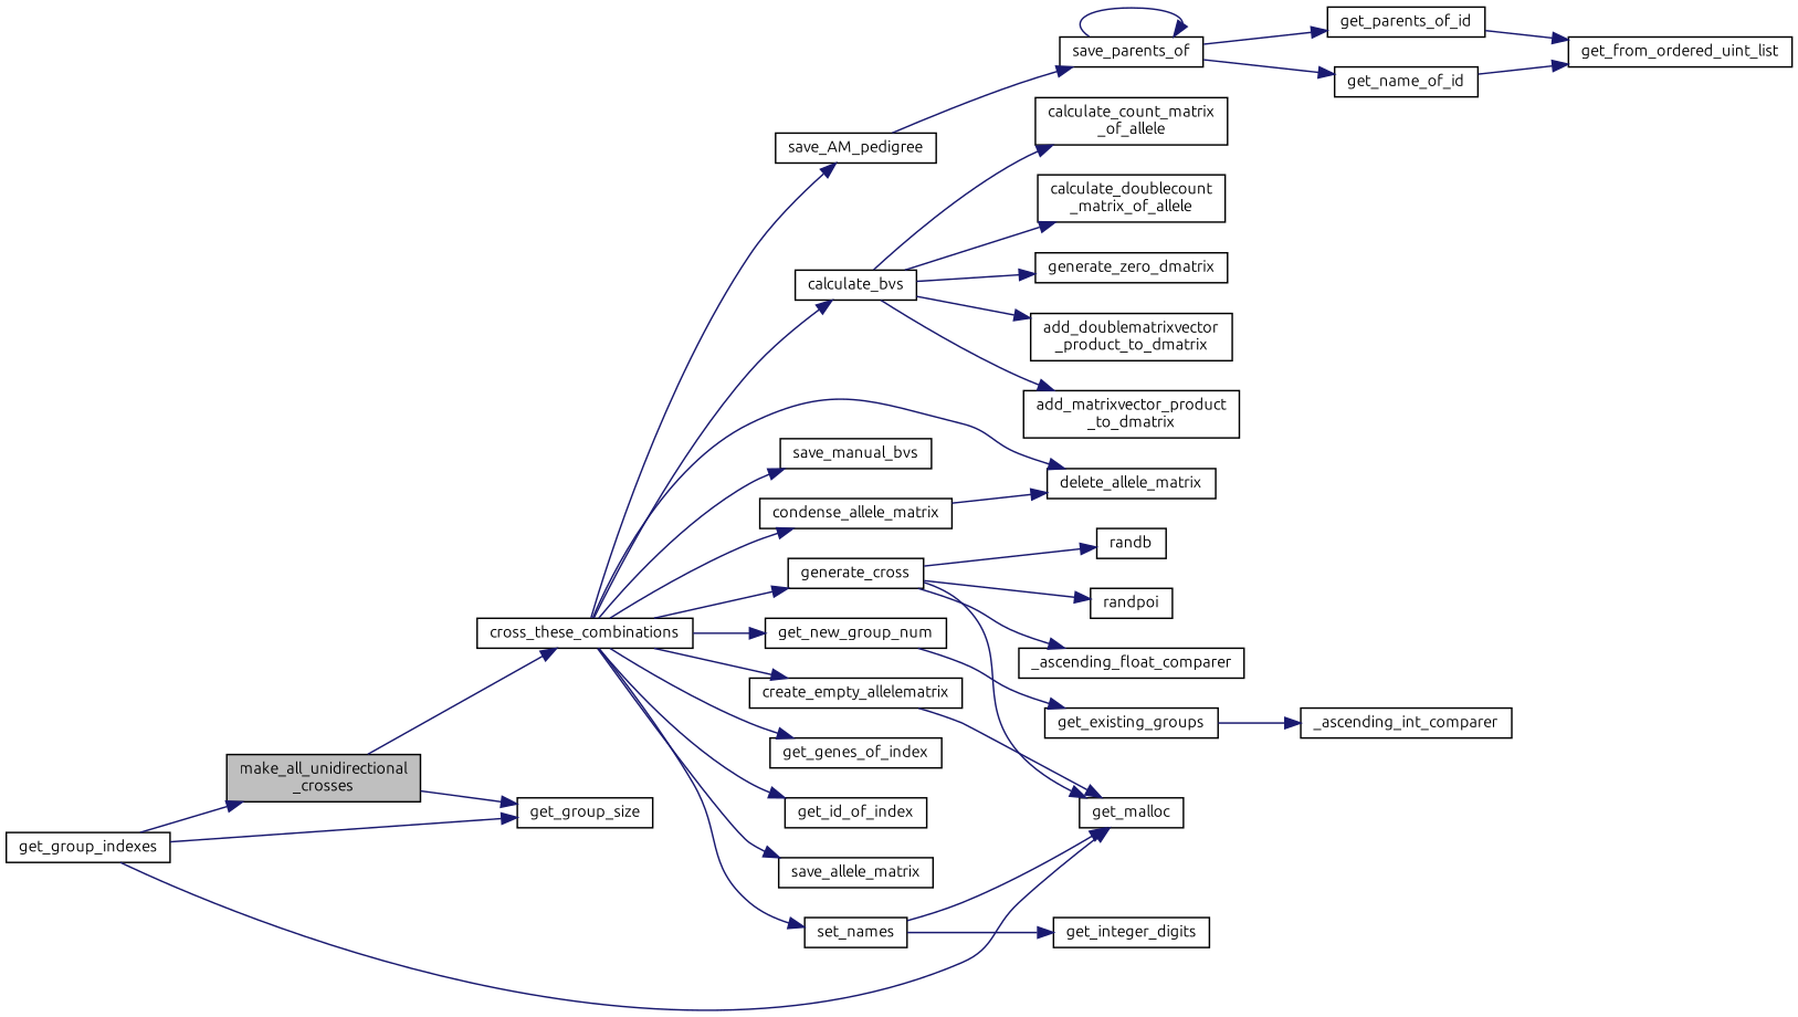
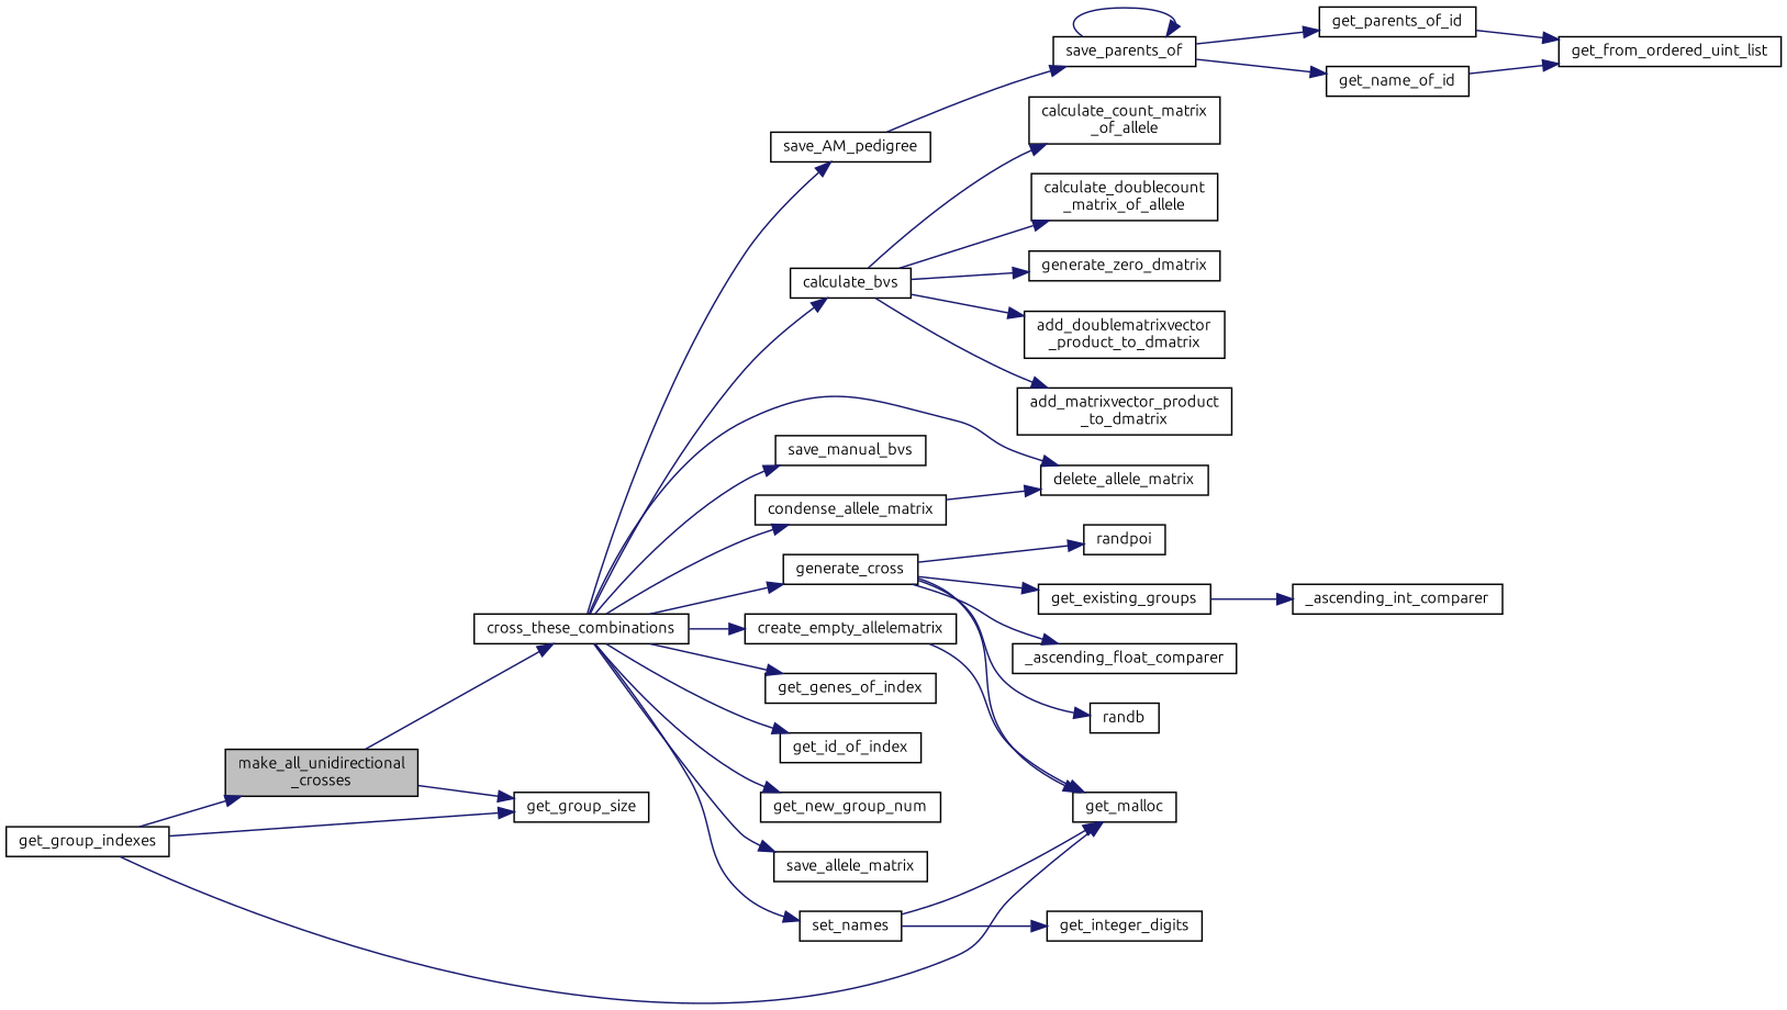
  digraph {
    fontname=Ubuntu
    rankdir=LR
    node [color=black fillcolor=white fontname=Ubuntu fontsize=10 shape=record style=filled]
    edge [color=midnightblue fontname=Ubuntu fontsize=10 labelfontname=Helvetica labelfontsize=10 style=solid]
    n1 [fillcolor=grey75 fontcolor=black height=0.2 label="make_all_unidirectional\l_crosses" width=0.4]
    n2 [height=0.2 label=cross_these_combinations width=0.4]
    n3 [height=0.2 label=get_group_size width=0.4]
    n4 [height=0.2 label=calculate_bvs width=0.4]
    n5 [height=0.2 label=condense_allele_matrix width=0.4]
    n6 [height=0.2 label=delete_allele_matrix width=0.4]
    n7 [height=0.2 label=create_empty_allelematrix width=0.4]
    n8 [height=0.2 label=generate_cross width=0.4]
    n9 [height=0.2 label=get_genes_of_index width=0.4]
    n10 [height=0.2 label=get_id_of_index width=0.4]
    n11 [height=0.2 label=get_new_group_num width=0.4]
    n12 [height=0.2 label=save_allele_matrix width=0.4]
    n13 [height=0.2 label=save_AM_pedigree width=0.4]
    n14 [height=0.2 label=save_manual_bvs width=0.4]
    n15 [height=0.2 label=set_names width=0.4]
    n16 [height=0.2 label=get_group_indexes width=0.4]
    n17 [height=0.2 label=get_malloc width=0.4]
    n18 [height=0.2 label="add_doublematrixvector\l_product_to_dmatrix" width=0.4]
    n19 [height=0.2 label="add_matrixvector_product\l_to_dmatrix" width=0.4]
    n20 [height=0.2 label="calculate_count_matrix\l_of_allele" width=0.4]
    n21 [height=0.2 label="calculate_doublecount\l_matrix_of_allele" width=0.4]
    n22 [height=0.2 label=generate_zero_dmatrix width=0.4]
    n23 [height=0.2 label=_ascending_float_comparer width=0.4]
    n24 [height=0.2 label=randb width=0.4]
    n25 [height=0.2 label=randpoi width=0.4]
    n26 [height=0.2 label=get_existing_groups width=0.4]
    n27 [height=0.2 label=save_parents_of width=0.4]
    n28 [height=0.2 label=get_integer_digits width=0.4]
    n29 [height=0.2 label=_ascending_int_comparer width=0.4]
    n30 [height=0.2 label=get_name_of_id width=0.4]
    n31 [height=0.2 label=get_parents_of_id width=0.4]
    n32 [height=0.2 label=get_from_ordered_uint_list width=0.4]
    n1 -> n2
    n1 -> n3
    n2 -> n4
    n2 -> n5
    n2 -> n6
    n2 -> n7
    n2 -> n8
    n2 -> n9
    n2 -> n10
    n2 -> n11
    n2 -> n12
    n2 -> n13
    n2 -> n14
    n2 -> n15
    n4 -> n18
    n4 -> n19
    n4 -> n20
    n4 -> n21
    n4 -> n22
    n5 -> n6
    n7 -> n17
    n8 -> n17
    n8 -> n23
    n8 -> n24
    n8 -> n25
-   n11 -> n26
+   n8 -> n26
    n13 -> n27
    n15 -> n17
    n15 -> n28
    n16 -> n1
    n16 -> n3
    n16 -> n17
    n26 -> n29
    n27 -> n27
    n27 -> n30
    n27 -> n31
    n30 -> n32
    n31 -> n32
  }
